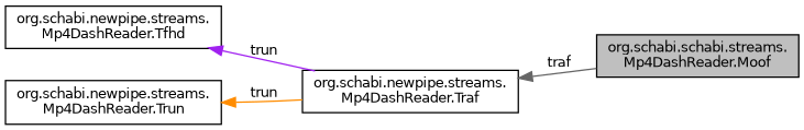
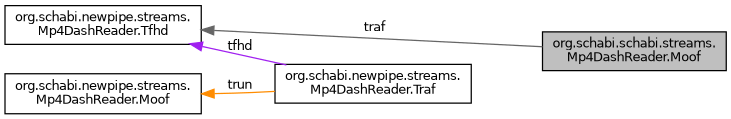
  digraph {
    rankdir=LR
    node [color=black fillcolor=white fontname=Helvetica fontsize=10 shape=record style=filled]
    edge [dir=back fontname=Helvetica fontsize=10 labelfontname=Helvetica labelfontsize=10 style=solid]
    n1 [fillcolor=grey75 fontcolor=black height=0.2 label="org.schabi.schabi.streams.\lMp4DashReader.Moof" width=0.4]
    n2 [height=0.2 label="org.schabi.newpipe.streams.\lMp4DashReader.Traf" width=0.4]
    n3 [height=0.2 label="org.schabi.newpipe.streams.\lMp4DashReader.Tfhd" width=0.4]
-   n4 [height=0.2 label="org.schabi.newpipe.streams.\lMp4DashReader.Trun" width=0.4]
-   n2 -> n1 [color=gray40 label=" traf"]
-   n3 -> n2 [color=purple label=" trun"]
+   n4 [height=0.2 label="org.schabi.newpipe.streams.\lMp4DashReader.Moof" width=0.4]
+   n3 -> n1 [color=gray40 label=" traf"]
+   n3 -> n2 [color=purple label=" tfhd"]
    n4 -> n2 [color=darkorange label=" trun"]
  }
